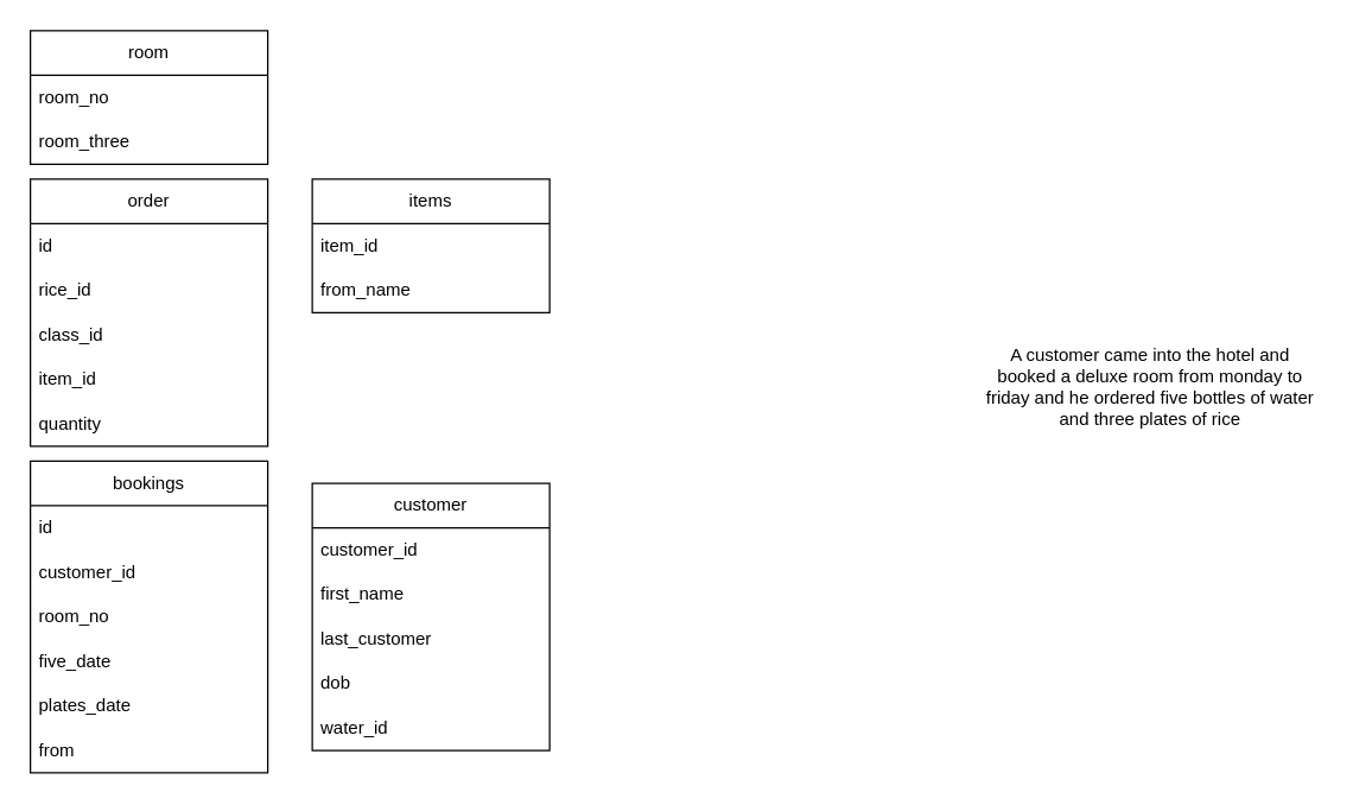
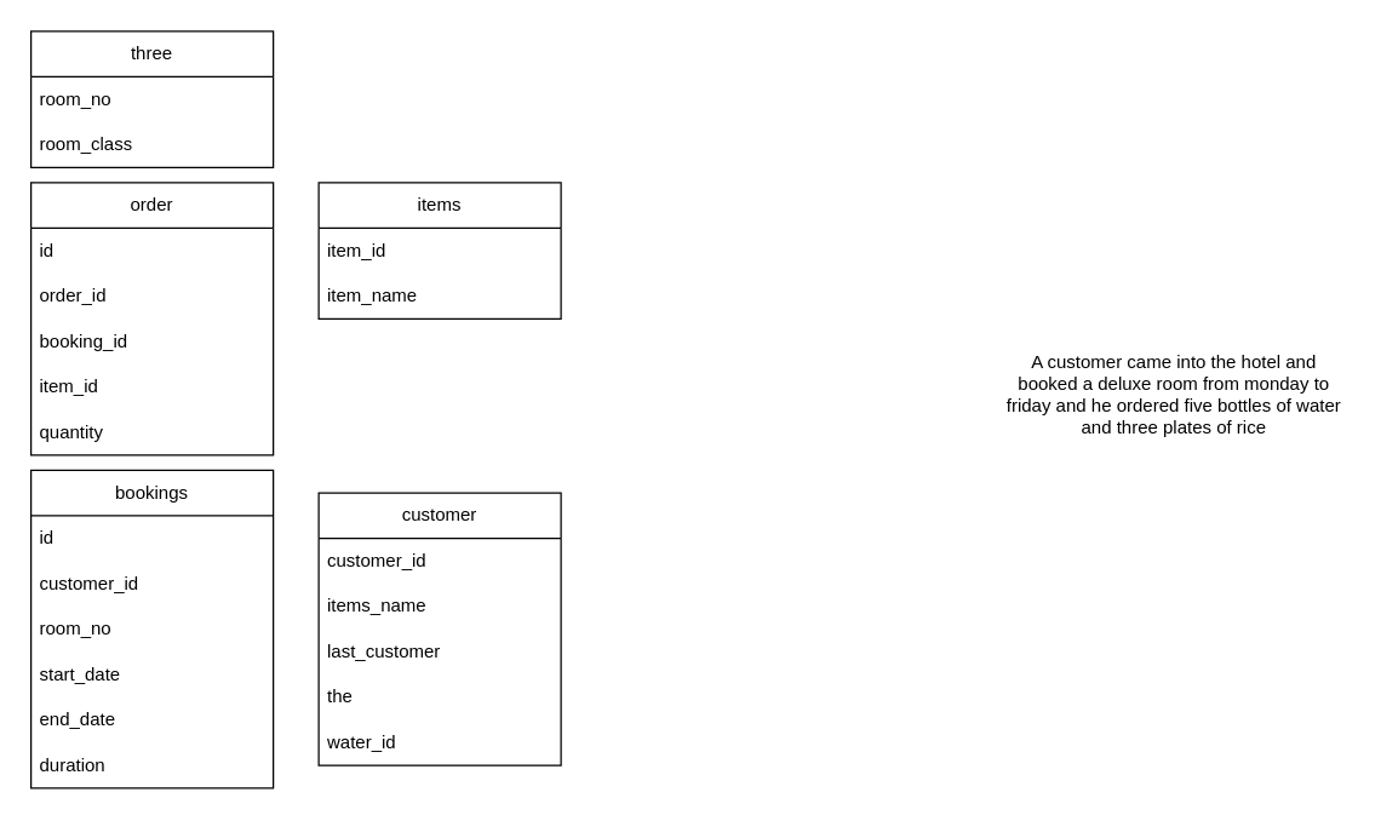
  <mxCell id="0" />
  <mxCell id="1" parent="0" />
  <mxCell id="2" value="customer" style="swimlane;fontStyle=0;childLayout=stackLayout;horizontal=1;startSize=30;horizontalStack=0;resizeParent=1;resizeParentMax=0;resizeLast=0;collapsible=1;marginBottom=0;whiteSpace=wrap;html=1;" parent="1" vertex="1"><mxGeometry x="210" y="325" width="160" height="180" as="geometry" /></mxCell>
  <mxCell id="3" value="customer_id" style="text;strokeColor=none;fillColor=none;align=left;verticalAlign=middle;spacingLeft=4;spacingRight=4;overflow=hidden;points=[[0,0.5],[1,0.5]];portConstraint=eastwest;rotatable=0;whiteSpace=wrap;html=1;" parent="2" vertex="1"><mxGeometry y="30" width="160" height="30" as="geometry" /></mxCell>
- <mxCell id="4" value="first_name" style="text;strokeColor=none;fillColor=none;align=left;verticalAlign=middle;spacingLeft=4;spacingRight=4;overflow=hidden;points=[[0,0.5],[1,0.5]];portConstraint=eastwest;rotatable=0;whiteSpace=wrap;html=1;" parent="2" vertex="1"><mxGeometry y="60" width="160" height="30" as="geometry" /></mxCell>
+ <mxCell id="4" value="items_name" style="text;strokeColor=none;fillColor=none;align=left;verticalAlign=middle;spacingLeft=4;spacingRight=4;overflow=hidden;points=[[0,0.5],[1,0.5]];portConstraint=eastwest;rotatable=0;whiteSpace=wrap;html=1;" parent="2" vertex="1"><mxGeometry y="60" width="160" height="30" as="geometry" /></mxCell>
  <mxCell id="5" value="last_customer" style="text;strokeColor=none;fillColor=none;align=left;verticalAlign=middle;spacingLeft=4;spacingRight=4;overflow=hidden;points=[[0,0.5],[1,0.5]];portConstraint=eastwest;rotatable=0;whiteSpace=wrap;html=1;" parent="2" vertex="1"><mxGeometry y="90" width="160" height="30" as="geometry" /></mxCell>
- <mxCell id="6" value="dob" style="text;strokeColor=none;fillColor=none;align=left;verticalAlign=middle;spacingLeft=4;spacingRight=4;overflow=hidden;points=[[0,0.5],[1,0.5]];portConstraint=eastwest;rotatable=0;whiteSpace=wrap;html=1;" parent="2" vertex="1"><mxGeometry y="120" width="160" height="30" as="geometry" /></mxCell>
+ <mxCell id="6" value="the" style="text;strokeColor=none;fillColor=none;align=left;verticalAlign=middle;spacingLeft=4;spacingRight=4;overflow=hidden;points=[[0,0.5],[1,0.5]];portConstraint=eastwest;rotatable=0;whiteSpace=wrap;html=1;" parent="2" vertex="1"><mxGeometry y="120" width="160" height="30" as="geometry" /></mxCell>
  <mxCell id="7" value="water_id" style="text;strokeColor=none;fillColor=none;align=left;verticalAlign=middle;spacingLeft=4;spacingRight=4;overflow=hidden;points=[[0,0.5],[1,0.5]];portConstraint=eastwest;rotatable=0;whiteSpace=wrap;html=1;" parent="2" vertex="1"><mxGeometry y="150" width="160" height="30" as="geometry" /></mxCell>
- <mxCell id="8" value="room" style="swimlane;fontStyle=0;childLayout=stackLayout;horizontal=1;startSize=30;horizontalStack=0;resizeParent=1;resizeParentMax=0;resizeLast=0;collapsible=1;marginBottom=0;whiteSpace=wrap;html=1;" parent="1" vertex="1"><mxGeometry x="20" y="20" width="160" height="90" as="geometry" /></mxCell>
+ <mxCell id="8" value="three" style="swimlane;fontStyle=0;childLayout=stackLayout;horizontal=1;startSize=30;horizontalStack=0;resizeParent=1;resizeParentMax=0;resizeLast=0;collapsible=1;marginBottom=0;whiteSpace=wrap;html=1;" parent="1" vertex="1"><mxGeometry x="20" y="20" width="160" height="90" as="geometry" /></mxCell>
  <mxCell id="9" value="room_no" style="text;strokeColor=none;fillColor=none;align=left;verticalAlign=middle;spacingLeft=4;spacingRight=4;overflow=hidden;points=[[0,0.5],[1,0.5]];portConstraint=eastwest;rotatable=0;whiteSpace=wrap;html=1;" parent="8" vertex="1"><mxGeometry y="30" width="160" height="30" as="geometry" /></mxCell>
- <mxCell id="10" value="room_three" style="text;strokeColor=none;fillColor=none;align=left;verticalAlign=middle;spacingLeft=4;spacingRight=4;overflow=hidden;points=[[0,0.5],[1,0.5]];portConstraint=eastwest;rotatable=0;whiteSpace=wrap;html=1;" parent="8" vertex="1"><mxGeometry y="60" width="160" height="30" as="geometry" /></mxCell>
+ <mxCell id="10" value="room_class" style="text;strokeColor=none;fillColor=none;align=left;verticalAlign=middle;spacingLeft=4;spacingRight=4;overflow=hidden;points=[[0,0.5],[1,0.5]];portConstraint=eastwest;rotatable=0;whiteSpace=wrap;html=1;" parent="8" vertex="1"><mxGeometry y="60" width="160" height="30" as="geometry" /></mxCell>
  <mxCell id="11" value="order" style="swimlane;fontStyle=0;childLayout=stackLayout;horizontal=1;startSize=30;horizontalStack=0;resizeParent=1;resizeParentMax=0;resizeLast=0;collapsible=1;marginBottom=0;whiteSpace=wrap;html=1;" parent="1" vertex="1"><mxGeometry x="20" y="120" width="160" height="180" as="geometry" /></mxCell>
  <mxCell id="12" value="id" style="text;strokeColor=none;fillColor=none;align=left;verticalAlign=middle;spacingLeft=4;spacingRight=4;overflow=hidden;points=[[0,0.5],[1,0.5]];portConstraint=eastwest;rotatable=0;whiteSpace=wrap;html=1;" parent="11" vertex="1"><mxGeometry y="30" width="160" height="30" as="geometry" /></mxCell>
- <mxCell id="13" value="rice_id" style="text;strokeColor=none;fillColor=none;align=left;verticalAlign=middle;spacingLeft=4;spacingRight=4;overflow=hidden;points=[[0,0.5],[1,0.5]];portConstraint=eastwest;rotatable=0;whiteSpace=wrap;html=1;" parent="11" vertex="1"><mxGeometry y="60" width="160" height="30" as="geometry" /></mxCell>
- <mxCell id="14" value="class_id" style="text;strokeColor=none;fillColor=none;align=left;verticalAlign=middle;spacingLeft=4;spacingRight=4;overflow=hidden;points=[[0,0.5],[1,0.5]];portConstraint=eastwest;rotatable=0;whiteSpace=wrap;html=1;" parent="11" vertex="1"><mxGeometry y="90" width="160" height="30" as="geometry" /></mxCell>
+ <mxCell id="13" value="order_id" style="text;strokeColor=none;fillColor=none;align=left;verticalAlign=middle;spacingLeft=4;spacingRight=4;overflow=hidden;points=[[0,0.5],[1,0.5]];portConstraint=eastwest;rotatable=0;whiteSpace=wrap;html=1;" parent="11" vertex="1"><mxGeometry y="60" width="160" height="30" as="geometry" /></mxCell>
+ <mxCell id="14" value="booking_id" style="text;strokeColor=none;fillColor=none;align=left;verticalAlign=middle;spacingLeft=4;spacingRight=4;overflow=hidden;points=[[0,0.5],[1,0.5]];portConstraint=eastwest;rotatable=0;whiteSpace=wrap;html=1;" parent="11" vertex="1"><mxGeometry y="90" width="160" height="30" as="geometry" /></mxCell>
  <mxCell id="15" value="item_id" style="text;strokeColor=none;fillColor=none;align=left;verticalAlign=middle;spacingLeft=4;spacingRight=4;overflow=hidden;points=[[0,0.5],[1,0.5]];portConstraint=eastwest;rotatable=0;whiteSpace=wrap;html=1;" parent="11" vertex="1"><mxGeometry y="120" width="160" height="30" as="geometry" /></mxCell>
  <mxCell id="16" value="quantity" style="text;strokeColor=none;fillColor=none;align=left;verticalAlign=middle;spacingLeft=4;spacingRight=4;overflow=hidden;points=[[0,0.5],[1,0.5]];portConstraint=eastwest;rotatable=0;whiteSpace=wrap;html=1;" parent="11" vertex="1"><mxGeometry y="150" width="160" height="30" as="geometry" /></mxCell>
  <mxCell id="17" value="items" style="swimlane;fontStyle=0;childLayout=stackLayout;horizontal=1;startSize=30;horizontalStack=0;resizeParent=1;resizeParentMax=0;resizeLast=0;collapsible=1;marginBottom=0;whiteSpace=wrap;html=1;" parent="1" vertex="1"><mxGeometry x="210" y="120" width="160" height="90" as="geometry" /></mxCell>
  <mxCell id="18" value="item_id" style="text;strokeColor=none;fillColor=none;align=left;verticalAlign=middle;spacingLeft=4;spacingRight=4;overflow=hidden;points=[[0,0.5],[1,0.5]];portConstraint=eastwest;rotatable=0;whiteSpace=wrap;html=1;" parent="17" vertex="1"><mxGeometry y="30" width="160" height="30" as="geometry" /></mxCell>
- <mxCell id="19" value="from_name" style="text;strokeColor=none;fillColor=none;align=left;verticalAlign=middle;spacingLeft=4;spacingRight=4;overflow=hidden;points=[[0,0.5],[1,0.5]];portConstraint=eastwest;rotatable=0;whiteSpace=wrap;html=1;" parent="17" vertex="1"><mxGeometry y="60" width="160" height="30" as="geometry" /></mxCell>
+ <mxCell id="19" value="item_name" style="text;strokeColor=none;fillColor=none;align=left;verticalAlign=middle;spacingLeft=4;spacingRight=4;overflow=hidden;points=[[0,0.5],[1,0.5]];portConstraint=eastwest;rotatable=0;whiteSpace=wrap;html=1;" parent="17" vertex="1"><mxGeometry y="60" width="160" height="30" as="geometry" /></mxCell>
  <mxCell id="20" value="bookings" style="swimlane;fontStyle=0;childLayout=stackLayout;horizontal=1;startSize=30;horizontalStack=0;resizeParent=1;resizeParentMax=0;resizeLast=0;collapsible=1;marginBottom=0;whiteSpace=wrap;html=1;" parent="1" vertex="1"><mxGeometry x="20" y="310" width="160" height="210" as="geometry" /></mxCell>
  <mxCell id="21" value="id" style="text;strokeColor=none;fillColor=none;align=left;verticalAlign=middle;spacingLeft=4;spacingRight=4;overflow=hidden;points=[[0,0.5],[1,0.5]];portConstraint=eastwest;rotatable=0;whiteSpace=wrap;html=1;" parent="20" vertex="1"><mxGeometry y="30" width="160" height="30" as="geometry" /></mxCell>
  <mxCell id="22" value="customer_id" style="text;strokeColor=none;fillColor=none;align=left;verticalAlign=middle;spacingLeft=4;spacingRight=4;overflow=hidden;points=[[0,0.5],[1,0.5]];portConstraint=eastwest;rotatable=0;whiteSpace=wrap;html=1;" parent="20" vertex="1"><mxGeometry y="60" width="160" height="30" as="geometry" /></mxCell>
  <mxCell id="23" value="room_no" style="text;strokeColor=none;fillColor=none;align=left;verticalAlign=middle;spacingLeft=4;spacingRight=4;overflow=hidden;points=[[0,0.5],[1,0.5]];portConstraint=eastwest;rotatable=0;whiteSpace=wrap;html=1;" parent="20" vertex="1"><mxGeometry y="90" width="160" height="30" as="geometry" /></mxCell>
- <mxCell id="24" value="five_date" style="text;strokeColor=none;fillColor=none;align=left;verticalAlign=middle;spacingLeft=4;spacingRight=4;overflow=hidden;points=[[0,0.5],[1,0.5]];portConstraint=eastwest;rotatable=0;whiteSpace=wrap;html=1;" parent="20" vertex="1"><mxGeometry y="120" width="160" height="30" as="geometry" /></mxCell>
- <mxCell id="25" value="plates_date" style="text;strokeColor=none;fillColor=none;align=left;verticalAlign=middle;spacingLeft=4;spacingRight=4;overflow=hidden;points=[[0,0.5],[1,0.5]];portConstraint=eastwest;rotatable=0;whiteSpace=wrap;html=1;" parent="20" vertex="1"><mxGeometry y="150" width="160" height="30" as="geometry" /></mxCell>
- <mxCell id="26" value="from" style="text;strokeColor=none;fillColor=none;align=left;verticalAlign=middle;spacingLeft=4;spacingRight=4;overflow=hidden;points=[[0,0.5],[1,0.5]];portConstraint=eastwest;rotatable=0;whiteSpace=wrap;html=1;" parent="20" vertex="1"><mxGeometry y="180" width="160" height="30" as="geometry" /></mxCell>
+ <mxCell id="24" value="start_date" style="text;strokeColor=none;fillColor=none;align=left;verticalAlign=middle;spacingLeft=4;spacingRight=4;overflow=hidden;points=[[0,0.5],[1,0.5]];portConstraint=eastwest;rotatable=0;whiteSpace=wrap;html=1;" parent="20" vertex="1"><mxGeometry y="120" width="160" height="30" as="geometry" /></mxCell>
+ <mxCell id="25" value="end_date" style="text;strokeColor=none;fillColor=none;align=left;verticalAlign=middle;spacingLeft=4;spacingRight=4;overflow=hidden;points=[[0,0.5],[1,0.5]];portConstraint=eastwest;rotatable=0;whiteSpace=wrap;html=1;" parent="20" vertex="1"><mxGeometry y="150" width="160" height="30" as="geometry" /></mxCell>
+ <mxCell id="26" value="duration" style="text;strokeColor=none;fillColor=none;align=left;verticalAlign=middle;spacingLeft=4;spacingRight=4;overflow=hidden;points=[[0,0.5],[1,0.5]];portConstraint=eastwest;rotatable=0;whiteSpace=wrap;html=1;" parent="20" vertex="1"><mxGeometry y="180" width="160" height="30" as="geometry" /></mxCell>
  <mxCell id="27" value="A customer came into the hotel and booked a deluxe room from monday to friday and he ordered five bottles of water and three plates of rice" style="text;html=1;align=center;verticalAlign=middle;whiteSpace=wrap;rounded=0;" vertex="1" parent="1"><mxGeometry x="660" y="180" width="230" height="160" as="geometry" /></mxCell>
